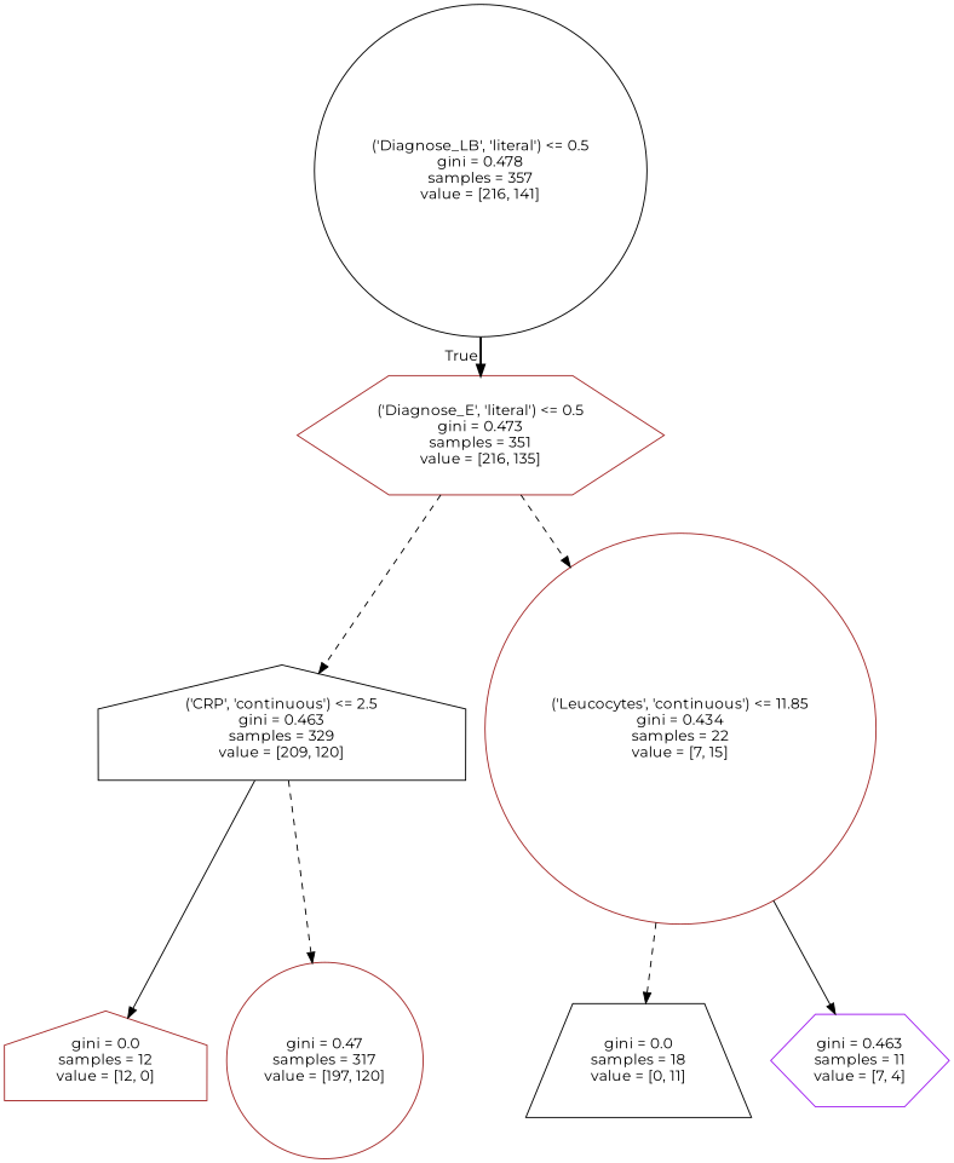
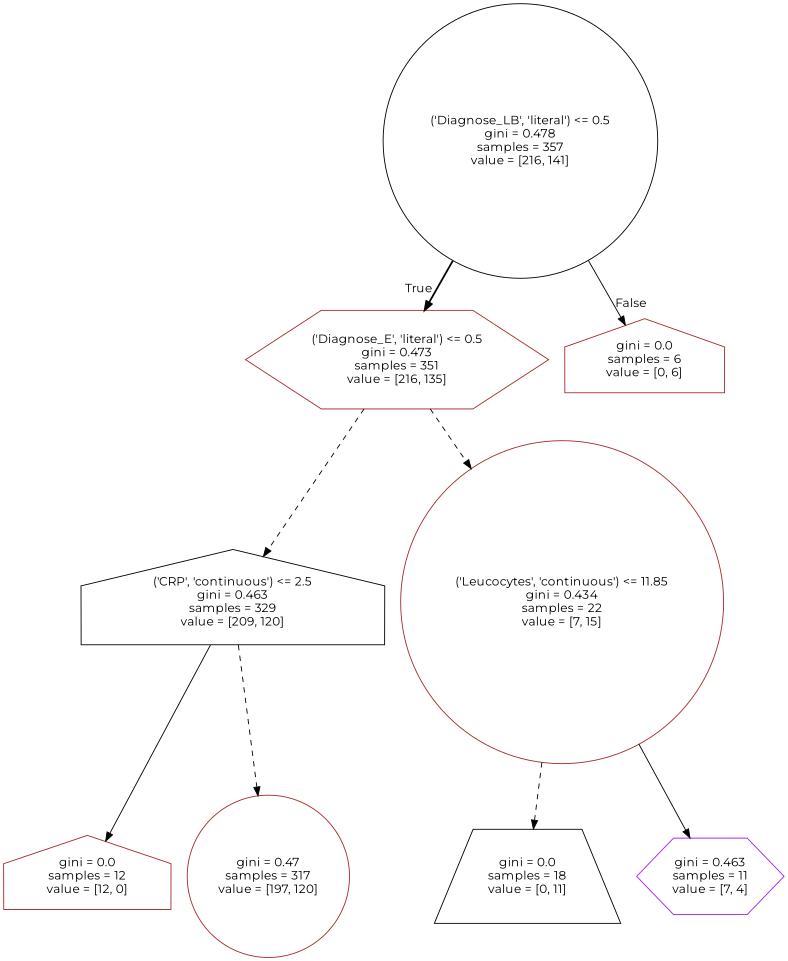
  digraph {
    fontname=Montserrat
    node [color=brown fontname=Montserrat shape=circle]
    edge [fontname=Montserrat style=dashed]
    n1 [color=black label="('Diagnose_LB', 'literal') <= 0.5\ngini = 0.478\nsamples = 357\nvalue = [216, 141]"]
    n2 [label="('Diagnose_E', 'literal') <= 0.5\ngini = 0.473\nsamples = 351\nvalue = [216, 135]" shape=hexagon]
+   n3 [label="gini = 0.0\nsamples = 6\nvalue = [0, 6]" shape=house]
    n4 [color=black label="('CRP', 'continuous') <= 2.5\ngini = 0.463\nsamples = 329\nvalue = [209, 120]" shape=house]
    n5 [label="('Leucocytes', 'continuous') <= 11.85\ngini = 0.434\nsamples = 22\nvalue = [7, 15]"]
    n6 [label="gini = 0.0\nsamples = 12\nvalue = [12, 0]" shape=house]
    n7 [label="gini = 0.47\nsamples = 317\nvalue = [197, 120]"]
    n8 [color=black label="gini = 0.0\nsamples = 18\nvalue = [0, 11]" shape=trapezium]
    n9 [color=purple label="gini = 0.463\nsamples = 11\nvalue = [7, 4]" shape=hexagon]
    n1 -> n2 [headlabel=True labelangle=45 labeldistance=2.5 style=bold]
+   n1 -> n3 [headlabel=False labelangle=-45 labeldistance=2.5 style=solid]
    n2 -> n4
    n2 -> n5
    n4 -> n6 [style=solid]
    n4 -> n7
    n5 -> n8
    n5 -> n9 [style=solid]
  }
